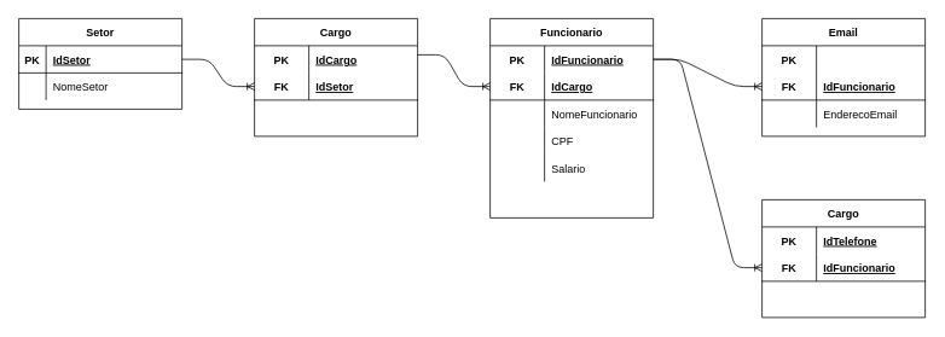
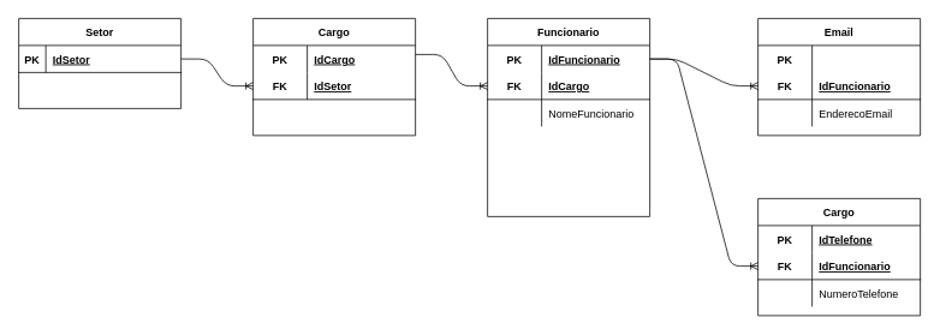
  <mxCell id="0" />
  <mxCell id="1" parent="0" />
  <mxCell id="2" value="Funcionario" style="shape=table;startSize=30;container=1;collapsible=1;childLayout=tableLayout;fixedRows=1;rowLines=0;fontStyle=1;align=center;resizeLast=1;" vertex="1" parent="1"><mxGeometry x="540" y="20" width="180" height="220" as="geometry" /></mxCell>
  <mxCell id="3" value="" style="shape=partialRectangle;collapsible=0;dropTarget=0;pointerEvents=0;fillColor=none;top=0;left=0;bottom=0;right=0;points=[[0,0.5],[1,0.5]];portConstraint=eastwest;" vertex="1" parent="2"><mxGeometry y="30" width="180" height="30" as="geometry" /></mxCell>
  <mxCell id="4" value="PK" style="shape=partialRectangle;connectable=0;fillColor=none;top=0;left=0;bottom=0;right=0;fontStyle=1;overflow=hidden;" vertex="1" parent="3"><mxGeometry width="60" height="30" as="geometry" /></mxCell>
  <mxCell id="5" value="IdFuncionario" style="shape=partialRectangle;connectable=0;fillColor=none;top=0;left=0;bottom=0;right=0;align=left;spacingLeft=6;fontStyle=5;overflow=hidden;" vertex="1" parent="3"><mxGeometry x="60" width="120" height="30" as="geometry" /></mxCell>
  <mxCell id="6" value="" style="shape=partialRectangle;collapsible=0;dropTarget=0;pointerEvents=0;fillColor=none;top=0;left=0;bottom=1;right=0;points=[[0,0.5],[1,0.5]];portConstraint=eastwest;" vertex="1" parent="2"><mxGeometry y="60" width="180" height="30" as="geometry" /></mxCell>
  <mxCell id="7" value="FK" style="shape=partialRectangle;connectable=0;fillColor=none;top=0;left=0;bottom=0;right=0;fontStyle=1;overflow=hidden;" vertex="1" parent="6"><mxGeometry width="60" height="30" as="geometry" /></mxCell>
  <mxCell id="8" value="IdCargo" style="shape=partialRectangle;connectable=0;fillColor=none;top=0;left=0;bottom=0;right=0;align=left;spacingLeft=6;fontStyle=5;overflow=hidden;" vertex="1" parent="6"><mxGeometry x="60" width="120" height="30" as="geometry" /></mxCell>
  <mxCell id="9" value="" style="shape=partialRectangle;collapsible=0;dropTarget=0;pointerEvents=0;fillColor=none;top=0;left=0;bottom=0;right=0;points=[[0,0.5],[1,0.5]];portConstraint=eastwest;" vertex="1" parent="2"><mxGeometry y="90" width="180" height="30" as="geometry" /></mxCell>
  <mxCell id="10" value="" style="shape=partialRectangle;connectable=0;fillColor=none;top=0;left=0;bottom=0;right=0;editable=1;overflow=hidden;" vertex="1" parent="9"><mxGeometry width="60" height="30" as="geometry" /></mxCell>
  <mxCell id="11" value="NomeFuncionario" style="shape=partialRectangle;connectable=0;fillColor=none;top=0;left=0;bottom=0;right=0;align=left;spacingLeft=6;overflow=hidden;" vertex="1" parent="9"><mxGeometry x="60" width="120" height="30" as="geometry" /></mxCell>
  <mxCell id="12" value="" style="shape=partialRectangle;collapsible=0;dropTarget=0;pointerEvents=0;fillColor=none;top=0;left=0;bottom=0;right=0;points=[[0,0.5],[1,0.5]];portConstraint=eastwest;" vertex="1" parent="2"><mxGeometry y="120" width="180" height="30" as="geometry" /></mxCell>
  <mxCell id="13" value="" style="shape=partialRectangle;connectable=0;fillColor=none;top=0;left=0;bottom=0;right=0;editable=1;overflow=hidden;" vertex="1" parent="12"><mxGeometry width="60" height="30" as="geometry" /></mxCell>
- <mxCell id="14" value="CPF" style="shape=partialRectangle;connectable=0;fillColor=none;top=0;left=0;bottom=0;right=0;align=left;spacingLeft=6;overflow=hidden;" vertex="1" parent="12"><mxGeometry x="60" width="120" height="30" as="geometry" /></mxCell>
  <mxCell id="15" value="" style="shape=partialRectangle;collapsible=0;dropTarget=0;pointerEvents=0;fillColor=none;top=0;left=0;bottom=0;right=0;points=[[0,0.5],[1,0.5]];portConstraint=eastwest;" vertex="1" parent="2"><mxGeometry y="150" width="180" height="30" as="geometry" /></mxCell>
  <mxCell id="16" value="" style="shape=partialRectangle;connectable=0;fillColor=none;top=0;left=0;bottom=0;right=0;editable=1;overflow=hidden;" vertex="1" parent="15"><mxGeometry width="60" height="30" as="geometry" /></mxCell>
- <mxCell id="17" value="Salario" style="shape=partialRectangle;connectable=0;fillColor=none;top=0;left=0;bottom=0;right=0;align=left;spacingLeft=6;overflow=hidden;" vertex="1" parent="15"><mxGeometry x="60" width="120" height="30" as="geometry" /></mxCell>
  <mxCell id="18" value="" style="shape=partialRectangle;collapsible=0;dropTarget=0;pointerEvents=0;fillColor=none;top=0;left=0;bottom=0;right=0;points=[[0,0.5],[1,0.5]];portConstraint=eastwest;" vertex="1" parent="2"><mxGeometry y="180" width="180" height="30" as="geometry" /></mxCell>
  <mxCell id="19" value="" style="shape=partialRectangle;connectable=0;fillColor=none;top=0;left=0;bottom=0;right=0;editable=1;overflow=hidden;" vertex="1" parent="18"><mxGeometry width="60" height="30" as="geometry" /></mxCell>
  <mxCell id="20" value="Cargo" style="shape=table;startSize=30;container=1;collapsible=1;childLayout=tableLayout;fixedRows=1;rowLines=0;fontStyle=1;align=center;resizeLast=1;" vertex="1" parent="1"><mxGeometry x="280" y="20" width="180" height="130" as="geometry" /></mxCell>
  <mxCell id="21" value="" style="shape=partialRectangle;collapsible=0;dropTarget=0;pointerEvents=0;fillColor=none;top=0;left=0;bottom=0;right=0;points=[[0,0.5],[1,0.5]];portConstraint=eastwest;" vertex="1" parent="20"><mxGeometry y="30" width="180" height="30" as="geometry" /></mxCell>
  <mxCell id="22" value="PK" style="shape=partialRectangle;connectable=0;fillColor=none;top=0;left=0;bottom=0;right=0;fontStyle=1;overflow=hidden;" vertex="1" parent="21"><mxGeometry width="60" height="30" as="geometry" /></mxCell>
  <mxCell id="23" value="IdCargo" style="shape=partialRectangle;connectable=0;fillColor=none;top=0;left=0;bottom=0;right=0;align=left;spacingLeft=6;fontStyle=5;overflow=hidden;" vertex="1" parent="21"><mxGeometry x="60" width="120" height="30" as="geometry" /></mxCell>
  <mxCell id="24" value="" style="shape=partialRectangle;collapsible=0;dropTarget=0;pointerEvents=0;fillColor=none;top=0;left=0;bottom=1;right=0;points=[[0,0.5],[1,0.5]];portConstraint=eastwest;" vertex="1" parent="20"><mxGeometry y="60" width="180" height="30" as="geometry" /></mxCell>
  <mxCell id="25" value="FK" style="shape=partialRectangle;connectable=0;fillColor=none;top=0;left=0;bottom=0;right=0;fontStyle=1;overflow=hidden;" vertex="1" parent="24"><mxGeometry width="60" height="30" as="geometry" /></mxCell>
  <mxCell id="26" value="IdSetor" style="shape=partialRectangle;connectable=0;fillColor=none;top=0;left=0;bottom=0;right=0;align=left;spacingLeft=6;fontStyle=5;overflow=hidden;" vertex="1" parent="24"><mxGeometry x="60" width="120" height="30" as="geometry" /></mxCell>
  <mxCell id="27" value="" style="shape=partialRectangle;collapsible=0;dropTarget=0;pointerEvents=0;fillColor=none;top=0;left=0;bottom=0;right=0;points=[[0,0.5],[1,0.5]];portConstraint=eastwest;" vertex="1" parent="20"><mxGeometry y="90" width="180" height="30" as="geometry" /></mxCell>
  <mxCell id="28" value="" style="shape=partialRectangle;connectable=0;fillColor=none;top=0;left=0;bottom=0;right=0;editable=1;overflow=hidden;" vertex="1" parent="27"><mxGeometry width="60" height="30" as="geometry" /></mxCell>
  <mxCell id="29" value="Setor" style="shape=table;startSize=30;container=1;collapsible=1;childLayout=tableLayout;fixedRows=1;rowLines=0;fontStyle=1;align=center;resizeLast=1;" vertex="1" parent="1"><mxGeometry x="20" y="20" width="180" height="100" as="geometry" /></mxCell>
  <mxCell id="30" value="" style="shape=partialRectangle;collapsible=0;dropTarget=0;pointerEvents=0;fillColor=none;top=0;left=0;bottom=1;right=0;points=[[0,0.5],[1,0.5]];portConstraint=eastwest;" vertex="1" parent="29"><mxGeometry y="30" width="180" height="30" as="geometry" /></mxCell>
  <mxCell id="31" value="PK" style="shape=partialRectangle;connectable=0;fillColor=none;top=0;left=0;bottom=0;right=0;fontStyle=1;overflow=hidden;" vertex="1" parent="30"><mxGeometry width="30" height="30" as="geometry" /></mxCell>
  <mxCell id="32" value="IdSetor" style="shape=partialRectangle;connectable=0;fillColor=none;top=0;left=0;bottom=0;right=0;align=left;spacingLeft=6;fontStyle=5;overflow=hidden;" vertex="1" parent="30"><mxGeometry x="30" width="150" height="30" as="geometry" /></mxCell>
  <mxCell id="33" value="" style="shape=partialRectangle;collapsible=0;dropTarget=0;pointerEvents=0;fillColor=none;top=0;left=0;bottom=0;right=0;points=[[0,0.5],[1,0.5]];portConstraint=eastwest;" vertex="1" parent="29"><mxGeometry y="60" width="180" height="30" as="geometry" /></mxCell>
  <mxCell id="34" value="" style="shape=partialRectangle;connectable=0;fillColor=none;top=0;left=0;bottom=0;right=0;editable=1;overflow=hidden;" vertex="1" parent="33"><mxGeometry width="30" height="30" as="geometry" /></mxCell>
- <mxCell id="35" value="NomeSetor" style="shape=partialRectangle;connectable=0;fillColor=none;top=0;left=0;bottom=0;right=0;align=left;spacingLeft=6;overflow=hidden;" vertex="1" parent="33"><mxGeometry x="30" width="150" height="30" as="geometry" /></mxCell>
  <mxCell id="36" value="" style="edgeStyle=entityRelationEdgeStyle;fontSize=12;html=1;endArrow=ERoneToMany;exitX=1;exitY=0.5;exitDx=0;exitDy=0;entryX=0;entryY=0.5;entryDx=0;entryDy=0;" edge="1" parent="1" source="30" target="24"><mxGeometry width="100" height="100" relative="1" as="geometry"><mxPoint x="240" y="150" as="sourcePoint" /><mxPoint x="340" y="50" as="targetPoint" /></mxGeometry></mxCell>
  <mxCell id="37" value="" style="edgeStyle=entityRelationEdgeStyle;fontSize=12;html=1;endArrow=ERoneToMany;entryX=0;entryY=0.5;entryDx=0;entryDy=0;" edge="1" parent="1" target="6"><mxGeometry width="100" height="100" relative="1" as="geometry"><mxPoint x="460" y="60" as="sourcePoint" /><mxPoint x="540" y="100" as="targetPoint" /></mxGeometry></mxCell>
  <mxCell id="38" value="Email" style="shape=table;startSize=30;container=1;collapsible=1;childLayout=tableLayout;fixedRows=1;rowLines=0;fontStyle=1;align=center;resizeLast=1;" vertex="1" parent="1"><mxGeometry x="840" y="20" width="180" height="130" as="geometry" /></mxCell>
  <mxCell id="39" value="" style="shape=partialRectangle;collapsible=0;dropTarget=0;pointerEvents=0;fillColor=none;top=0;left=0;bottom=0;right=0;points=[[0,0.5],[1,0.5]];portConstraint=eastwest;" vertex="1" parent="38"><mxGeometry y="30" width="180" height="30" as="geometry" /></mxCell>
  <mxCell id="40" value="PK" style="shape=partialRectangle;connectable=0;fillColor=none;top=0;left=0;bottom=0;right=0;fontStyle=1;overflow=hidden;" vertex="1" parent="39"><mxGeometry width="60" height="30" as="geometry" /></mxCell>
  <mxCell id="41" value="" style="shape=partialRectangle;collapsible=0;dropTarget=0;pointerEvents=0;fillColor=none;top=0;left=0;bottom=1;right=0;points=[[0,0.5],[1,0.5]];portConstraint=eastwest;" vertex="1" parent="38"><mxGeometry y="60" width="180" height="30" as="geometry" /></mxCell>
  <mxCell id="42" value="FK" style="shape=partialRectangle;connectable=0;fillColor=none;top=0;left=0;bottom=0;right=0;fontStyle=1;overflow=hidden;" vertex="1" parent="41"><mxGeometry width="60" height="30" as="geometry" /></mxCell>
  <mxCell id="43" value="IdFuncionario" style="shape=partialRectangle;connectable=0;fillColor=none;top=0;left=0;bottom=0;right=0;align=left;spacingLeft=6;fontStyle=5;overflow=hidden;" vertex="1" parent="41"><mxGeometry x="60" width="120" height="30" as="geometry" /></mxCell>
  <mxCell id="44" value="" style="shape=partialRectangle;collapsible=0;dropTarget=0;pointerEvents=0;fillColor=none;top=0;left=0;bottom=0;right=0;points=[[0,0.5],[1,0.5]];portConstraint=eastwest;" vertex="1" parent="38"><mxGeometry y="90" width="180" height="30" as="geometry" /></mxCell>
  <mxCell id="45" value="" style="shape=partialRectangle;connectable=0;fillColor=none;top=0;left=0;bottom=0;right=0;editable=1;overflow=hidden;" vertex="1" parent="44"><mxGeometry width="60" height="30" as="geometry" /></mxCell>
  <mxCell id="46" value="EnderecoEmail" style="shape=partialRectangle;connectable=0;fillColor=none;top=0;left=0;bottom=0;right=0;align=left;spacingLeft=6;overflow=hidden;" vertex="1" parent="44"><mxGeometry x="60" width="120" height="30" as="geometry" /></mxCell>
  <mxCell id="47" value="Cargo" style="shape=table;startSize=30;container=1;collapsible=1;childLayout=tableLayout;fixedRows=1;rowLines=0;fontStyle=1;align=center;resizeLast=1;" vertex="1" parent="1"><mxGeometry x="840" y="220" width="180" height="130" as="geometry" /></mxCell>
  <mxCell id="48" value="" style="shape=partialRectangle;collapsible=0;dropTarget=0;pointerEvents=0;fillColor=none;top=0;left=0;bottom=0;right=0;points=[[0,0.5],[1,0.5]];portConstraint=eastwest;" vertex="1" parent="47"><mxGeometry y="30" width="180" height="30" as="geometry" /></mxCell>
  <mxCell id="49" value="PK" style="shape=partialRectangle;connectable=0;fillColor=none;top=0;left=0;bottom=0;right=0;fontStyle=1;overflow=hidden;" vertex="1" parent="48"><mxGeometry width="60" height="30" as="geometry" /></mxCell>
  <mxCell id="50" value="IdTelefone" style="shape=partialRectangle;connectable=0;fillColor=none;top=0;left=0;bottom=0;right=0;align=left;spacingLeft=6;fontStyle=5;overflow=hidden;" vertex="1" parent="48"><mxGeometry x="60" width="120" height="30" as="geometry" /></mxCell>
  <mxCell id="51" value="" style="shape=partialRectangle;collapsible=0;dropTarget=0;pointerEvents=0;fillColor=none;top=0;left=0;bottom=1;right=0;points=[[0,0.5],[1,0.5]];portConstraint=eastwest;" vertex="1" parent="47"><mxGeometry y="60" width="180" height="30" as="geometry" /></mxCell>
  <mxCell id="52" value="FK" style="shape=partialRectangle;connectable=0;fillColor=none;top=0;left=0;bottom=0;right=0;fontStyle=1;overflow=hidden;" vertex="1" parent="51"><mxGeometry width="60" height="30" as="geometry" /></mxCell>
  <mxCell id="53" value="IdFuncionario" style="shape=partialRectangle;connectable=0;fillColor=none;top=0;left=0;bottom=0;right=0;align=left;spacingLeft=6;fontStyle=5;overflow=hidden;" vertex="1" parent="51"><mxGeometry x="60" width="120" height="30" as="geometry" /></mxCell>
  <mxCell id="54" value="" style="shape=partialRectangle;collapsible=0;dropTarget=0;pointerEvents=0;fillColor=none;top=0;left=0;bottom=0;right=0;points=[[0,0.5],[1,0.5]];portConstraint=eastwest;" vertex="1" parent="47"><mxGeometry y="90" width="180" height="30" as="geometry" /></mxCell>
  <mxCell id="55" value="" style="shape=partialRectangle;connectable=0;fillColor=none;top=0;left=0;bottom=0;right=0;editable=1;overflow=hidden;" vertex="1" parent="54"><mxGeometry width="60" height="30" as="geometry" /></mxCell>
+ <mxCell id="56" value="NumeroTelefone" style="shape=partialRectangle;connectable=0;fillColor=none;top=0;left=0;bottom=0;right=0;align=left;spacingLeft=6;overflow=hidden;" vertex="1" parent="54"><mxGeometry x="60" width="120" height="30" as="geometry" /></mxCell>
  <mxCell id="57" value="" style="edgeStyle=entityRelationEdgeStyle;fontSize=12;html=1;endArrow=ERoneToMany;exitX=1;exitY=0.5;exitDx=0;exitDy=0;" edge="1" parent="1" source="3" target="41"><mxGeometry width="100" height="100" relative="1" as="geometry"><mxPoint x="470" y="70" as="sourcePoint" /><mxPoint x="550" y="105" as="targetPoint" /></mxGeometry></mxCell>
  <mxCell id="58" value="" style="edgeStyle=entityRelationEdgeStyle;fontSize=12;html=1;endArrow=ERoneToMany;exitX=1;exitY=0.5;exitDx=0;exitDy=0;entryX=0;entryY=0.5;entryDx=0;entryDy=0;" edge="1" parent="1" source="3" target="51"><mxGeometry width="100" height="100" relative="1" as="geometry"><mxPoint x="730" y="75" as="sourcePoint" /><mxPoint x="850" y="105" as="targetPoint" /></mxGeometry></mxCell>
